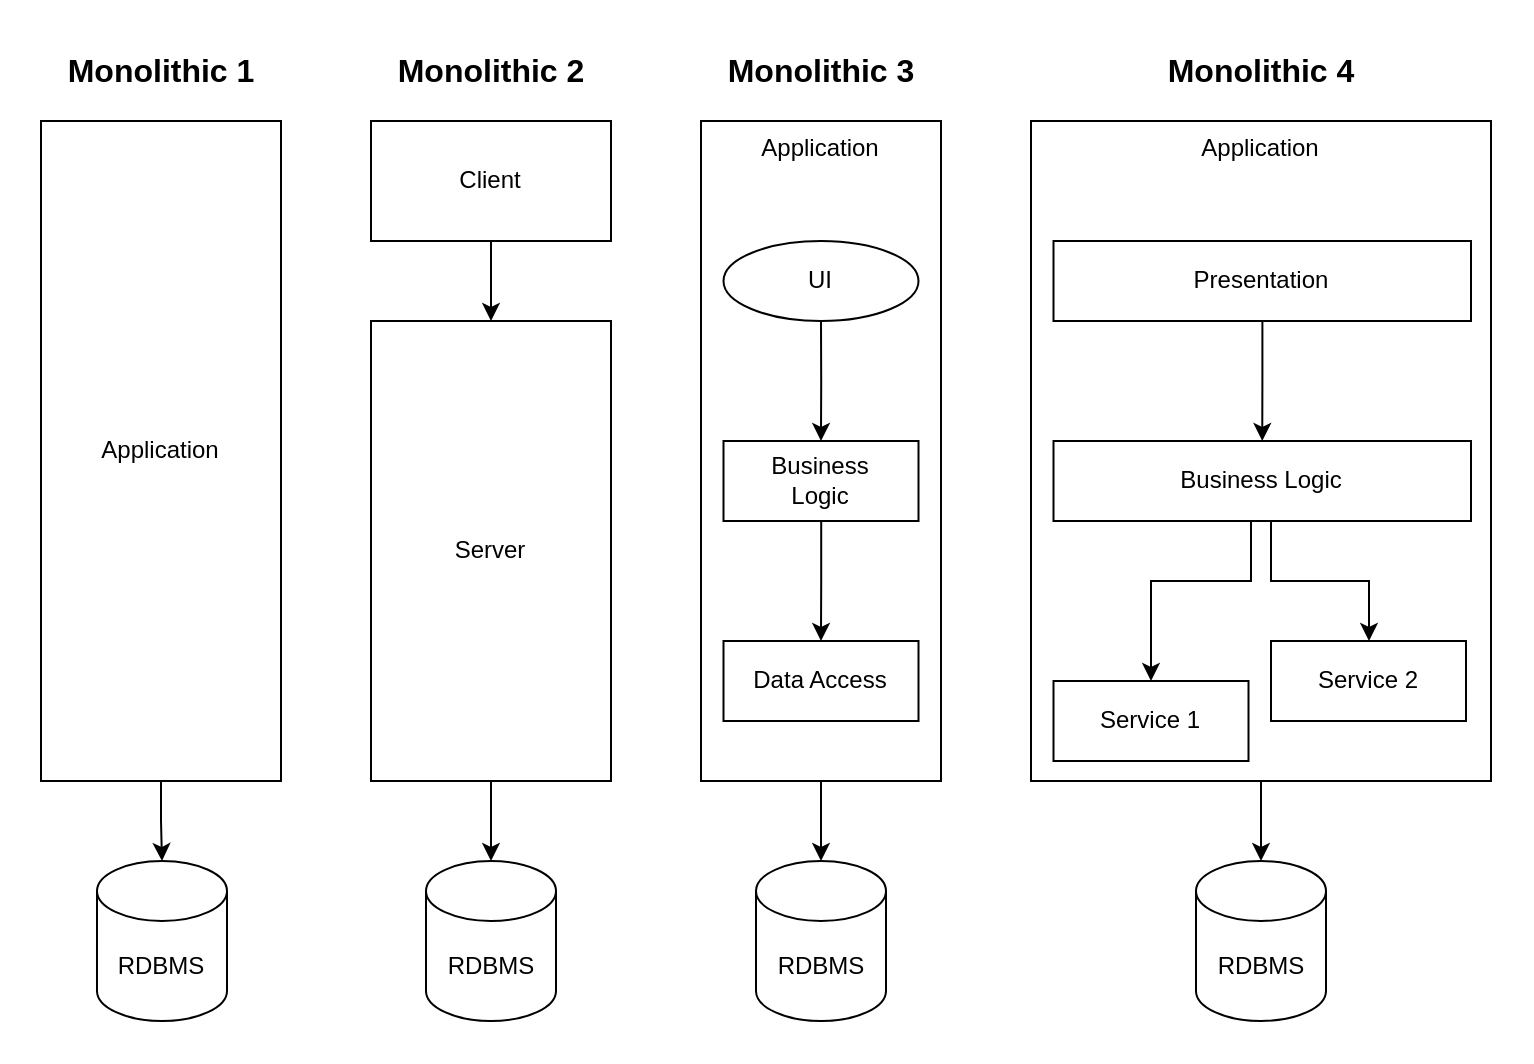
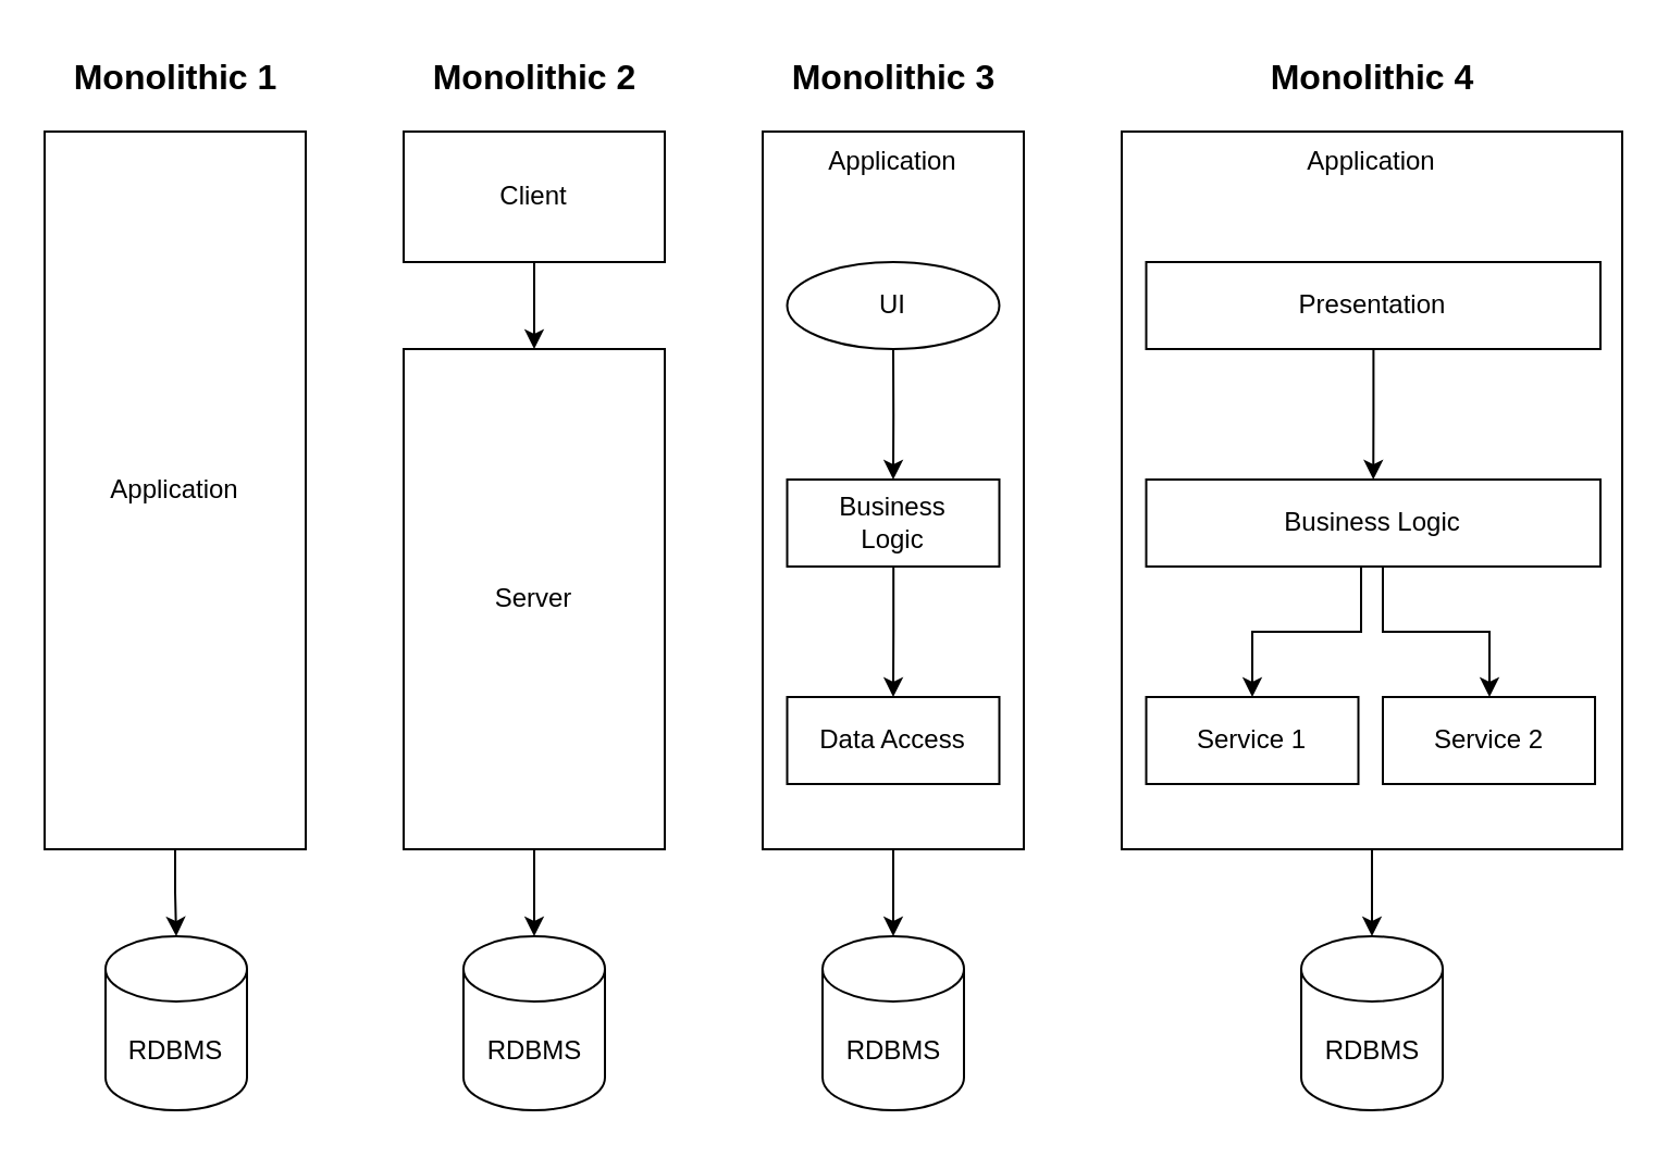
  <mxCell id="0" />
  <mxCell id="1" parent="0" />
  <mxCell id="2" style="edgeStyle=orthogonalEdgeStyle;rounded=0;orthogonalLoop=1;jettySize=auto;html=1;" edge="1" parent="1" source="3" target="5"><mxGeometry relative="1" as="geometry" /></mxCell>
  <mxCell id="3" value="Application" style="rounded=0;whiteSpace=wrap;html=1;" vertex="1" parent="1"><mxGeometry x="20" y="60" width="120" height="330" as="geometry" /></mxCell>
  <mxCell id="4" value="Server" style="rounded=0;whiteSpace=wrap;html=1;" vertex="1" parent="1"><mxGeometry x="185" y="160" width="120" height="230" as="geometry" /></mxCell>
  <mxCell id="5" value="RDBMS" style="shape=cylinder3;whiteSpace=wrap;html=1;boundedLbl=1;backgroundOutline=1;size=15;" vertex="1" parent="1"><mxGeometry x="48" y="430" width="65" height="80" as="geometry" /></mxCell>
  <mxCell id="6" value="RDBMS" style="shape=cylinder3;whiteSpace=wrap;html=1;boundedLbl=1;backgroundOutline=1;size=15;" vertex="1" parent="1"><mxGeometry x="212.5" y="430" width="65" height="80" as="geometry" /></mxCell>
  <mxCell id="7" style="edgeStyle=orthogonalEdgeStyle;rounded=0;orthogonalLoop=1;jettySize=auto;html=1;" edge="1" parent="1" source="8" target="4"><mxGeometry relative="1" as="geometry" /></mxCell>
  <mxCell id="8" value="Client" style="rounded=0;whiteSpace=wrap;html=1;" vertex="1" parent="1"><mxGeometry x="185" y="60" width="120" height="60" as="geometry" /></mxCell>
  <mxCell id="9" value="Monolithic 1" style="text;html=1;align=center;verticalAlign=middle;resizable=0;points=[];autosize=1;strokeColor=none;fillColor=none;fontStyle=1;fontSize=16;" vertex="1" parent="1"><mxGeometry x="25" y="20" width="110" height="30" as="geometry" /></mxCell>
  <mxCell id="10" value="Monolithic 2" style="text;html=1;align=center;verticalAlign=middle;resizable=0;points=[];autosize=1;strokeColor=none;fillColor=none;fontStyle=1;fontSize=16;" vertex="1" parent="1"><mxGeometry x="190" y="20" width="110" height="30" as="geometry" /></mxCell>
  <mxCell id="11" style="edgeStyle=orthogonalEdgeStyle;rounded=0;orthogonalLoop=1;jettySize=auto;html=1;entryX=0.5;entryY=0;entryDx=0;entryDy=0;entryPerimeter=0;" edge="1" parent="1" source="4" target="6"><mxGeometry relative="1" as="geometry" /></mxCell>
  <mxCell id="12" value="Application" style="rounded=0;whiteSpace=wrap;html=1;verticalAlign=top;" vertex="1" parent="1"><mxGeometry x="350" y="60" width="120" height="330" as="geometry" /></mxCell>
  <mxCell id="13" value="RDBMS" style="shape=cylinder3;whiteSpace=wrap;html=1;boundedLbl=1;backgroundOutline=1;size=15;" vertex="1" parent="1"><mxGeometry x="377.5" y="430" width="65" height="80" as="geometry" /></mxCell>
  <mxCell id="14" value="Monolithic 3" style="text;html=1;align=center;verticalAlign=middle;resizable=0;points=[];autosize=1;strokeColor=none;fillColor=none;fontStyle=1;fontSize=16;" vertex="1" parent="1"><mxGeometry x="355" y="20" width="110" height="30" as="geometry" /></mxCell>
  <mxCell id="15" style="edgeStyle=orthogonalEdgeStyle;rounded=0;orthogonalLoop=1;jettySize=auto;html=1;entryX=0.5;entryY=0;entryDx=0;entryDy=0;entryPerimeter=0;" edge="1" parent="1" source="12" target="13"><mxGeometry relative="1" as="geometry" /></mxCell>
  <mxCell id="16" value="Application" style="rounded=0;whiteSpace=wrap;html=1;verticalAlign=top;" vertex="1" parent="1"><mxGeometry x="515" y="60" width="230" height="330" as="geometry" /></mxCell>
  <mxCell id="17" value="RDBMS" style="shape=cylinder3;whiteSpace=wrap;html=1;boundedLbl=1;backgroundOutline=1;size=15;" vertex="1" parent="1"><mxGeometry x="597.5" y="430" width="65" height="80" as="geometry" /></mxCell>
  <mxCell id="18" value="Monolithic 4" style="text;html=1;align=center;verticalAlign=middle;resizable=0;points=[];autosize=1;strokeColor=none;fillColor=none;fontStyle=1;fontSize=16;" vertex="1" parent="1"><mxGeometry x="575" y="20" width="110" height="30" as="geometry" /></mxCell>
  <mxCell id="19" style="edgeStyle=orthogonalEdgeStyle;rounded=0;orthogonalLoop=1;jettySize=auto;html=1;entryX=0.5;entryY=0;entryDx=0;entryDy=0;entryPerimeter=0;" edge="1" parent="1" source="16" target="17"><mxGeometry relative="1" as="geometry" /></mxCell>
  <mxCell id="20" style="edgeStyle=orthogonalEdgeStyle;rounded=0;orthogonalLoop=1;jettySize=auto;html=1;entryX=0.5;entryY=0;entryDx=0;entryDy=0;" edge="1" parent="1" source="21" target="23"><mxGeometry relative="1" as="geometry" /></mxCell>
  <mxCell id="21" value="UI" style="ellipse;whiteSpace=wrap;html=1;" vertex="1" parent="1"><mxGeometry x="361.25" y="120" width="97.5" height="40" as="geometry" /></mxCell>
  <mxCell id="22" style="edgeStyle=orthogonalEdgeStyle;rounded=0;orthogonalLoop=1;jettySize=auto;html=1;entryX=0.5;entryY=0;entryDx=0;entryDy=0;" edge="1" parent="1" source="23" target="24"><mxGeometry relative="1" as="geometry" /></mxCell>
  <mxCell id="23" value="Business&lt;div&gt;Logic&lt;/div&gt;" style="rounded=0;whiteSpace=wrap;html=1;" vertex="1" parent="1"><mxGeometry x="361.25" y="220" width="97.5" height="40" as="geometry" /></mxCell>
  <mxCell id="24" value="Data Access" style="rounded=0;whiteSpace=wrap;html=1;" vertex="1" parent="1"><mxGeometry x="361.25" y="320" width="97.5" height="40" as="geometry" /></mxCell>
  <mxCell id="25" style="edgeStyle=orthogonalEdgeStyle;rounded=0;orthogonalLoop=1;jettySize=auto;html=1;entryX=0.5;entryY=0;entryDx=0;entryDy=0;" edge="1" parent="1" source="26" target="29"><mxGeometry relative="1" as="geometry" /></mxCell>
  <mxCell id="26" value="Presentation" style="rounded=0;whiteSpace=wrap;html=1;" vertex="1" parent="1"><mxGeometry x="526.25" y="120" width="208.75" height="40" as="geometry" /></mxCell>
  <mxCell id="27" style="edgeStyle=orthogonalEdgeStyle;rounded=0;orthogonalLoop=1;jettySize=auto;html=1;" edge="1" parent="1" source="29" target="30"><mxGeometry relative="1" as="geometry"><Array as="points"><mxPoint x="625" y="290" /><mxPoint x="575" y="290" /></Array></mxGeometry></mxCell>
  <mxCell id="28" style="edgeStyle=orthogonalEdgeStyle;rounded=0;orthogonalLoop=1;jettySize=auto;html=1;" edge="1" parent="1" source="29" target="31"><mxGeometry relative="1" as="geometry"><Array as="points"><mxPoint x="635" y="290" /><mxPoint x="684" y="290" /></Array></mxGeometry></mxCell>
  <mxCell id="29" value="Business&amp;nbsp;&lt;span style=&quot;background-color: initial;&quot;&gt;Logic&lt;/span&gt;" style="rounded=0;whiteSpace=wrap;html=1;" vertex="1" parent="1"><mxGeometry x="526.25" y="220" width="208.75" height="40" as="geometry" /></mxCell>
- <mxCell id="30" value="Service 1" style="rounded=0;whiteSpace=wrap;html=1;" vertex="1" parent="1"><mxGeometry x="526.25" y="340" width="97.5" height="40" as="geometry" /></mxCell>
+ <mxCell id="30" value="Service 1" style="rounded=0;whiteSpace=wrap;html=1;" vertex="1" parent="1"><mxGeometry x="526.25" y="320" width="97.5" height="40" as="geometry" /></mxCell>
  <mxCell id="31" value="Service 2" style="rounded=0;whiteSpace=wrap;html=1;" vertex="1" parent="1"><mxGeometry x="635" y="320" width="97.5" height="40" as="geometry" /></mxCell>
